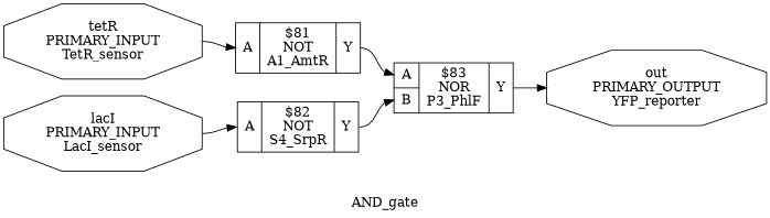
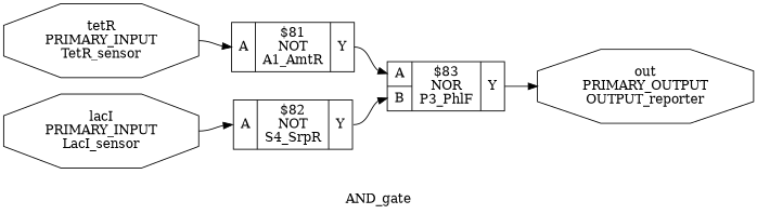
  digraph {
    label=AND_gate
    rankdir=LR
    remincross=true
    node [shape=octagon]
    edge [color=black fontcolor=black headport="p6:w" tailport="p7:e"]
    n1 [fontcolor=black label="lacI\nPRIMARY_INPUT\nLacI_sensor"]
    n2 [label="{{<p6> A}|$82\nNOT\nS4_SrpR|{<p7> Y}}" shape=record]
-   n3 [fontcolor=black label="out\nPRIMARY_OUTPUT\nYFP_reporter"]
+   n3 [fontcolor=black label="out\nPRIMARY_OUTPUT\nOUTPUT_reporter"]
    n4 [fontcolor=black label="tetR\nPRIMARY_INPUT\nTetR_sensor"]
    n5 [label="{{<p6> A}|$81\nNOT\nA1_AmtR|{<p7> Y}}" shape=record]
    n6 [label="{{<p6> A|<p10> B}|$83\nNOR\nP3_PhlF|{<p7> Y}}" shape=record]
    n1 -> n2 [tailport=e]
    n2 -> n6 [headport="p10:w"]
    n4 -> n5 [tailport=e]
    n5 -> n6
    n6 -> n3 [headport=w]
  }
